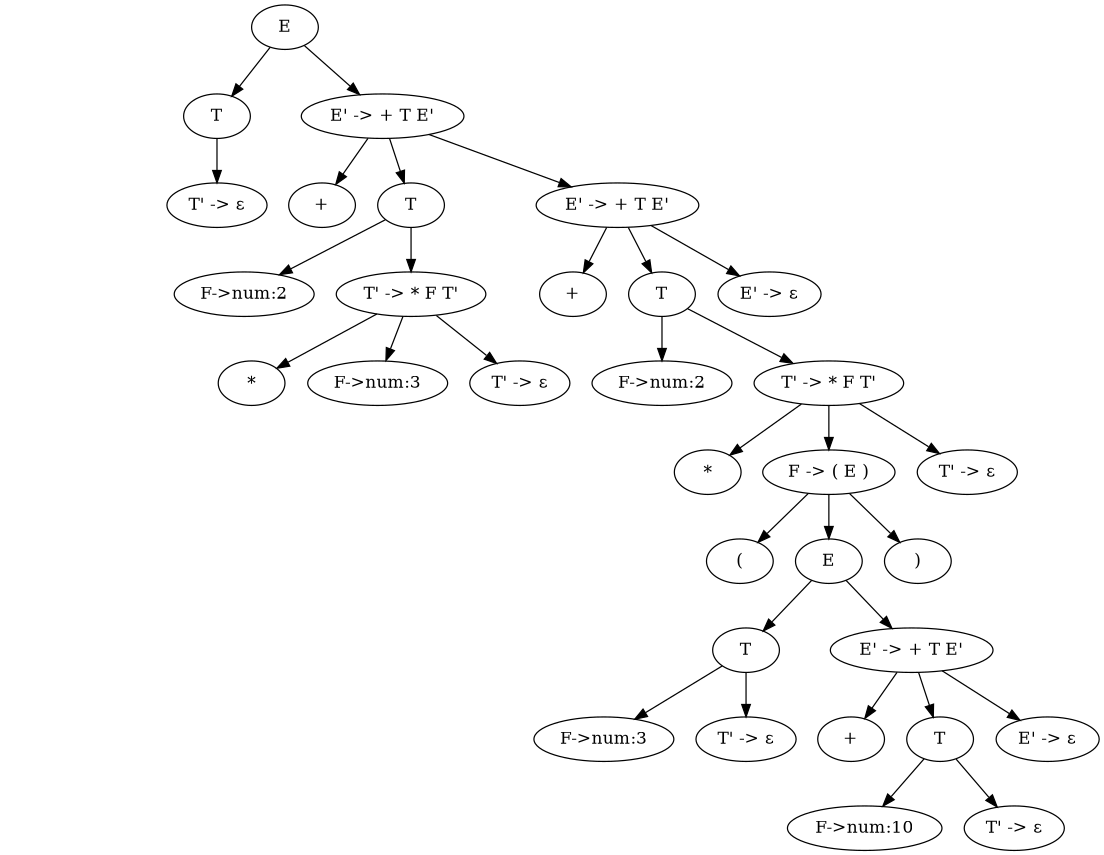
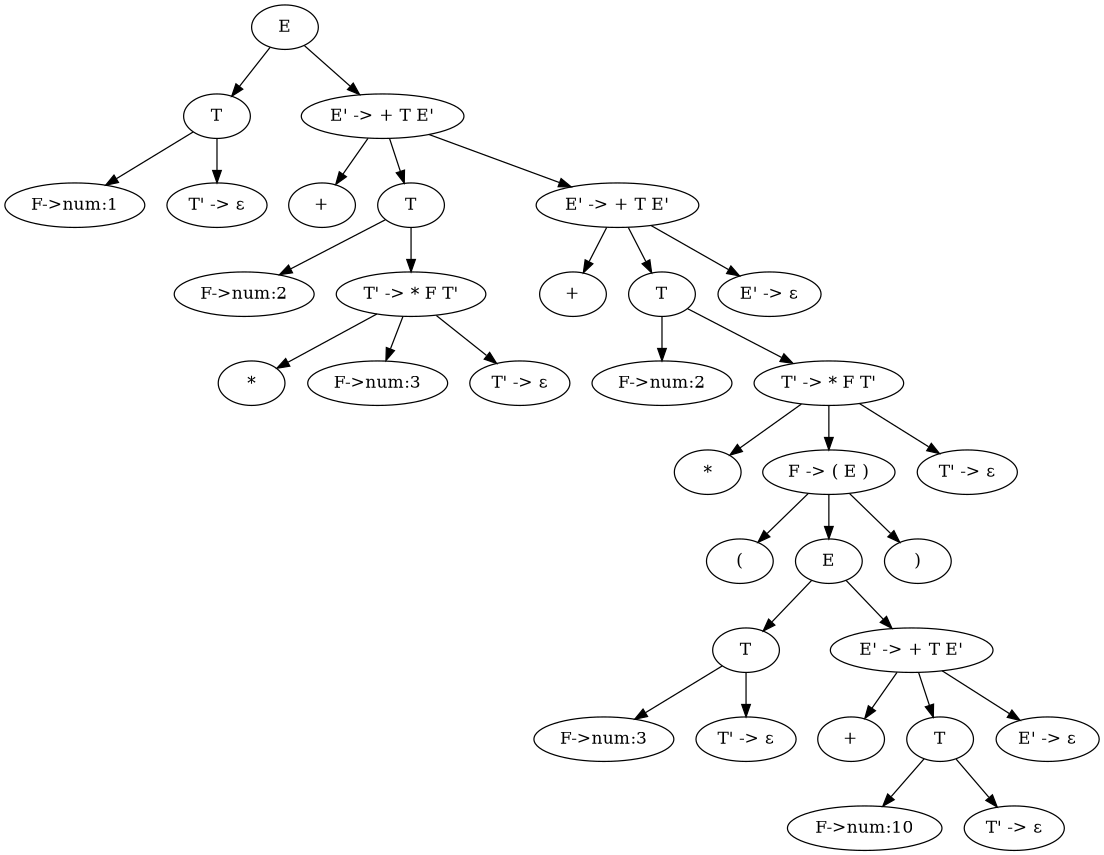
  digraph {
    n1 [label=E]
    n2 [label=T]
    n3 [label="E' -> + T E'"]
+   n4 [label="F->num:1"]
    n5 [label="T' -> ε"]
    n6 [label="+"]
    n7 [label=T]
    n8 [label="E' -> + T E'"]
    n9 [label="F->num:2"]
    n10 [label="T' -> * F T'"]
    n11 [label="*"]
    n12 [label="F->num:3"]
    n13 [label="T' -> ε"]
    n14 [label="+"]
    n15 [label=T]
    n16 [label="E' -> ε"]
    n17 [label="F->num:2"]
    n18 [label="T' -> * F T'"]
    n19 [label="*"]
    n20 [label="F -> ( E )"]
    n21 [label="T' -> ε"]
    n22 [label="("]
    n23 [label=E]
    n24 [label=")"]
    n25 [label=T]
    n26 [label="E' -> + T E'"]
    n27 [label="F->num:3"]
    n28 [label="T' -> ε"]
    n29 [label="+"]
    n30 [label=T]
    n31 [label="E' -> ε"]
    n32 [label="F->num:10"]
    n33 [label="T' -> ε"]
    n1 -> n2
    n1 -> n3
+   n2 -> n4
    n2 -> n5
    n3 -> n6
    n3 -> n7
    n3 -> n8
    n7 -> n9
    n7 -> n10
    n8 -> n14
    n8 -> n15
    n8 -> n16
    n10 -> n11
    n10 -> n12
    n10 -> n13
    n15 -> n17
    n15 -> n18
    n18 -> n19
    n18 -> n20
    n18 -> n21
    n20 -> n22
    n20 -> n23
    n20 -> n24
    n23 -> n25
    n23 -> n26
    n25 -> n27
    n25 -> n28
    n26 -> n29
    n26 -> n30
    n26 -> n31
    n30 -> n32
    n30 -> n33
  }
